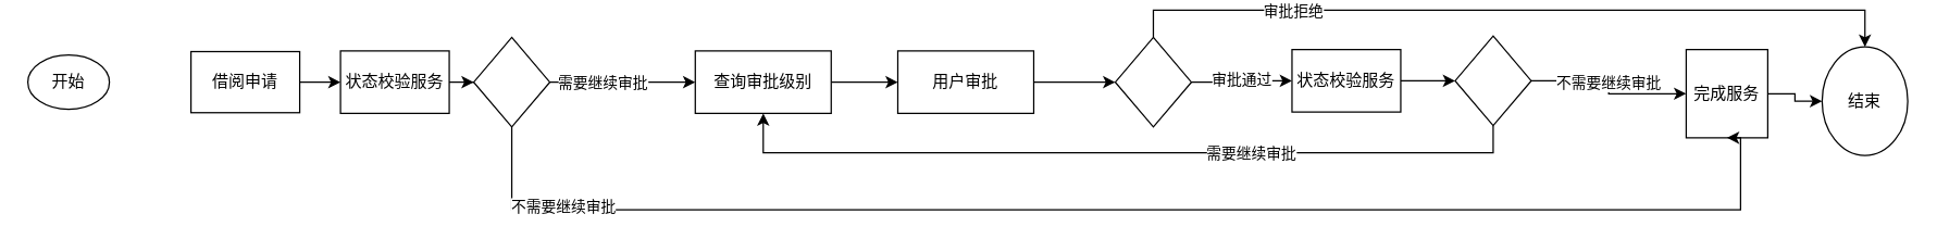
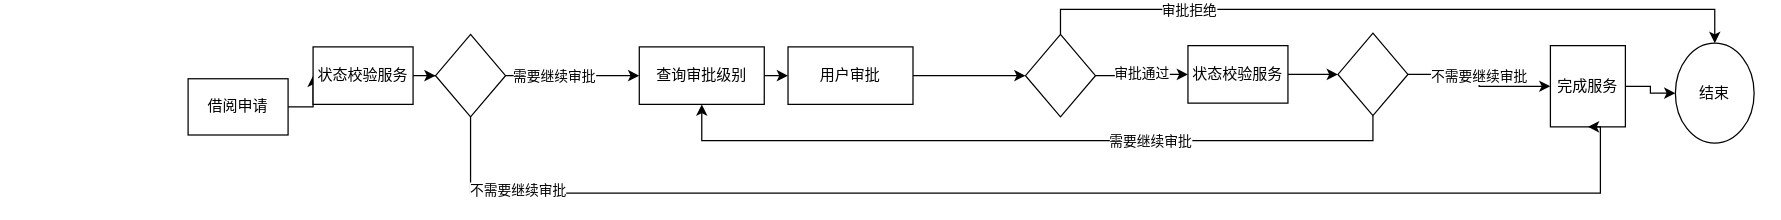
  <mxCell id="0" />
  <mxCell id="1" parent="0" />
- <mxCell id="2" value="开始" style="ellipse;whiteSpace=wrap;html=1;" parent="1" vertex="1"><mxGeometry x="20" y="34" width="60" height="40" as="geometry" /></mxCell>
  <mxCell id="3" style="edgeStyle=orthogonalEdgeStyle;rounded=0;orthogonalLoop=1;jettySize=auto;html=1;exitX=1;exitY=0.5;exitDx=0;exitDy=0;entryX=0;entryY=0.5;entryDx=0;entryDy=0;" parent="1" source="4" target="6" edge="1"><mxGeometry relative="1" as="geometry" /></mxCell>
- <mxCell id="4" value="借阅申请" style="rounded=0;whiteSpace=wrap;html=1;" parent="1" vertex="1"><mxGeometry x="140" y="31.5" width="80" height="45" as="geometry" /></mxCell>
+ <mxCell id="4" value="借阅申请" style="rounded=0;whiteSpace=wrap;html=1;" parent="1" vertex="1"><mxGeometry x="150" y="56.5" width="80" height="45" as="geometry" /></mxCell>
  <mxCell id="5" style="edgeStyle=orthogonalEdgeStyle;rounded=0;orthogonalLoop=1;jettySize=auto;html=1;exitX=1;exitY=0.5;exitDx=0;exitDy=0;" parent="1" source="6" target="14" edge="1"><mxGeometry relative="1" as="geometry" /></mxCell>
  <mxCell id="6" value="状态校验服务" style="rounded=0;whiteSpace=wrap;html=1;" parent="1" vertex="1"><mxGeometry x="250" y="31" width="80" height="46" as="geometry" /></mxCell>
  <mxCell id="7" style="edgeStyle=orthogonalEdgeStyle;rounded=0;orthogonalLoop=1;jettySize=auto;html=1;exitX=1;exitY=0.5;exitDx=0;exitDy=0;entryX=0;entryY=0.5;entryDx=0;entryDy=0;" parent="1" source="8" target="9" edge="1"><mxGeometry relative="1" as="geometry" /></mxCell>
  <mxCell id="8" value="完成服务" style="rounded=0;whiteSpace=wrap;html=1;" parent="1" vertex="1"><mxGeometry x="1240" y="30" width="60" height="65" as="geometry" /></mxCell>
  <mxCell id="9" value="结束" style="ellipse;whiteSpace=wrap;html=1;" parent="1" vertex="1"><mxGeometry x="1340" y="28" width="63" height="80" as="geometry" /></mxCell>
  <mxCell id="10" style="edgeStyle=orthogonalEdgeStyle;rounded=0;orthogonalLoop=1;jettySize=auto;html=1;exitX=0.5;exitY=1;exitDx=0;exitDy=0;entryX=0.5;entryY=1;entryDx=0;entryDy=0;" parent="1" source="14" target="8" edge="1"><mxGeometry relative="1" as="geometry"><Array as="points"><mxPoint x="376" y="148" /><mxPoint x="1280" y="148" /></Array></mxGeometry></mxCell>
  <mxCell id="11" value="不需要继续审批" style="edgeLabel;html=1;align=center;verticalAlign=middle;resizable=0;points=[];" parent="10" vertex="1" connectable="0"><mxGeometry x="-0.809" y="3" relative="1" as="geometry"><mxPoint as="offset" /></mxGeometry></mxCell>
  <mxCell id="12" style="edgeStyle=orthogonalEdgeStyle;rounded=0;orthogonalLoop=1;jettySize=auto;html=1;exitX=1;exitY=0.5;exitDx=0;exitDy=0;entryX=0;entryY=0.5;entryDx=0;entryDy=0;" edge="1" parent="1" source="14" target="25"><mxGeometry relative="1" as="geometry" /></mxCell>
  <mxCell id="13" value="需要继续审批" style="edgeLabel;html=1;align=center;verticalAlign=middle;resizable=0;points=[];" vertex="1" connectable="0" parent="12"><mxGeometry x="-0.296" relative="1" as="geometry"><mxPoint as="offset" /></mxGeometry></mxCell>
  <mxCell id="14" value="" style="rhombus;whiteSpace=wrap;html=1;" parent="1" vertex="1"><mxGeometry x="348" y="21" width="56" height="66" as="geometry" /></mxCell>
  <mxCell id="15" style="edgeStyle=orthogonalEdgeStyle;rounded=0;orthogonalLoop=1;jettySize=auto;html=1;exitX=1;exitY=0.5;exitDx=0;exitDy=0;entryX=0;entryY=0.5;entryDx=0;entryDy=0;" edge="1" parent="1" source="16" target="30"><mxGeometry relative="1" as="geometry" /></mxCell>
- <mxCell id="16" value="用户审批" style="rounded=0;whiteSpace=wrap;html=1;" parent="1" vertex="1"><mxGeometry x="660" y="31" width="100" height="46" as="geometry" /></mxCell>
+ <mxCell id="16" value="用户审批" style="rounded=0;whiteSpace=wrap;html=1;" parent="1" vertex="1"><mxGeometry x="630" y="31" width="100" height="46" as="geometry" /></mxCell>
  <mxCell id="17" style="edgeStyle=orthogonalEdgeStyle;rounded=0;orthogonalLoop=1;jettySize=auto;html=1;exitX=1;exitY=0.5;exitDx=0;exitDy=0;" parent="1" source="18" target="23" edge="1"><mxGeometry relative="1" as="geometry" /></mxCell>
  <mxCell id="18" value="状态校验服务" style="rounded=0;whiteSpace=wrap;html=1;" parent="1" vertex="1"><mxGeometry x="950" y="30" width="80" height="46" as="geometry" /></mxCell>
  <mxCell id="19" style="edgeStyle=orthogonalEdgeStyle;rounded=0;orthogonalLoop=1;jettySize=auto;html=1;exitX=0.5;exitY=1;exitDx=0;exitDy=0;entryX=0.5;entryY=1;entryDx=0;entryDy=0;" parent="1" source="23" target="25" edge="1"><mxGeometry relative="1" as="geometry" /></mxCell>
  <mxCell id="20" value="需要继续审批" style="edgeLabel;html=1;align=center;verticalAlign=middle;resizable=0;points=[];" parent="19" vertex="1" connectable="0"><mxGeometry x="-0.321" relative="1" as="geometry"><mxPoint as="offset" /></mxGeometry></mxCell>
  <mxCell id="21" style="edgeStyle=orthogonalEdgeStyle;rounded=0;orthogonalLoop=1;jettySize=auto;html=1;exitX=1;exitY=0.5;exitDx=0;exitDy=0;entryX=0;entryY=0.5;entryDx=0;entryDy=0;" edge="1" parent="1" source="23" target="8"><mxGeometry relative="1" as="geometry" /></mxCell>
  <mxCell id="22" value="不需要继续审批" style="edgeLabel;html=1;align=center;verticalAlign=middle;resizable=0;points=[];" vertex="1" connectable="0" parent="21"><mxGeometry x="-0.491" y="-2" relative="1" as="geometry"><mxPoint x="25" y="-1" as="offset" /></mxGeometry></mxCell>
  <mxCell id="23" value="" style="rhombus;whiteSpace=wrap;html=1;" parent="1" vertex="1"><mxGeometry x="1070" y="20" width="56" height="66" as="geometry" /></mxCell>
  <mxCell id="24" style="edgeStyle=orthogonalEdgeStyle;rounded=0;orthogonalLoop=1;jettySize=auto;html=1;exitX=1;exitY=0.5;exitDx=0;exitDy=0;entryX=0;entryY=0.5;entryDx=0;entryDy=0;" edge="1" parent="1" source="25" target="16"><mxGeometry relative="1" as="geometry" /></mxCell>
  <mxCell id="25" value="查询审批级别" style="rounded=0;whiteSpace=wrap;html=1;" vertex="1" parent="1"><mxGeometry x="511" y="31" width="100" height="46" as="geometry" /></mxCell>
  <mxCell id="26" style="edgeStyle=orthogonalEdgeStyle;rounded=0;orthogonalLoop=1;jettySize=auto;html=1;exitX=1;exitY=0.5;exitDx=0;exitDy=0;" edge="1" parent="1" source="30" target="18"><mxGeometry relative="1" as="geometry" /></mxCell>
  <mxCell id="27" value="审批通过" style="edgeLabel;html=1;align=center;verticalAlign=middle;resizable=0;points=[];" vertex="1" connectable="0" parent="26"><mxGeometry x="-0.538" y="1" relative="1" as="geometry"><mxPoint x="19" y="-2" as="offset" /></mxGeometry></mxCell>
  <mxCell id="28" style="edgeStyle=orthogonalEdgeStyle;rounded=0;orthogonalLoop=1;jettySize=auto;html=1;exitX=0.5;exitY=0;exitDx=0;exitDy=0;entryX=0.5;entryY=0;entryDx=0;entryDy=0;" edge="1" parent="1" source="30" target="9"><mxGeometry relative="1" as="geometry" /></mxCell>
  <mxCell id="29" value="审批拒绝" style="edgeLabel;html=1;align=center;verticalAlign=middle;resizable=0;points=[];" vertex="1" connectable="0" parent="28"><mxGeometry x="-0.572" relative="1" as="geometry"><mxPoint as="offset" /></mxGeometry></mxCell>
  <mxCell id="30" value="" style="rhombus;whiteSpace=wrap;html=1;" vertex="1" parent="1"><mxGeometry x="820" y="21" width="56" height="66" as="geometry" /></mxCell>
